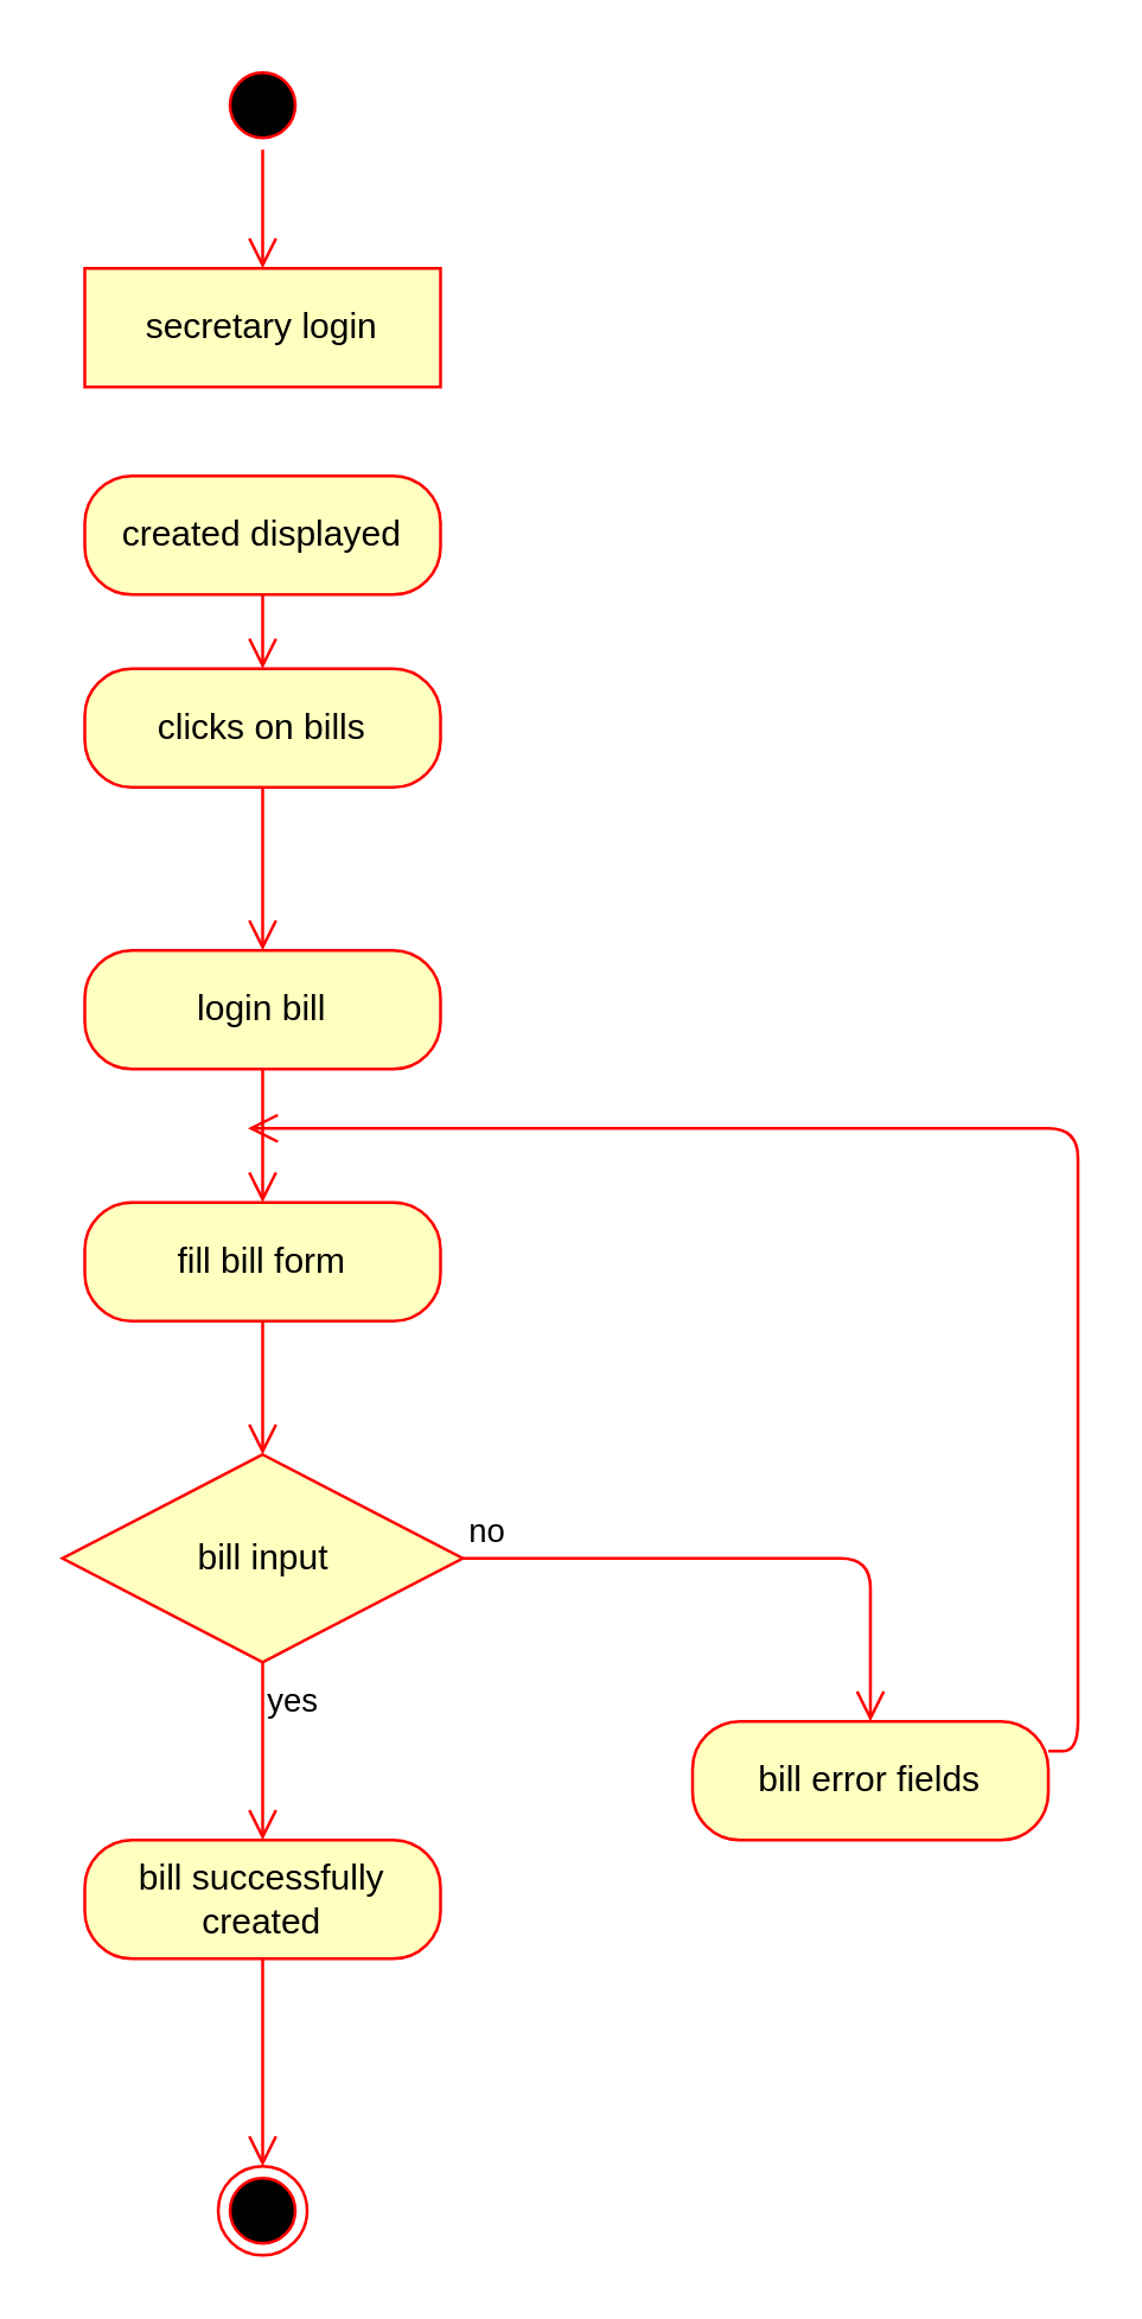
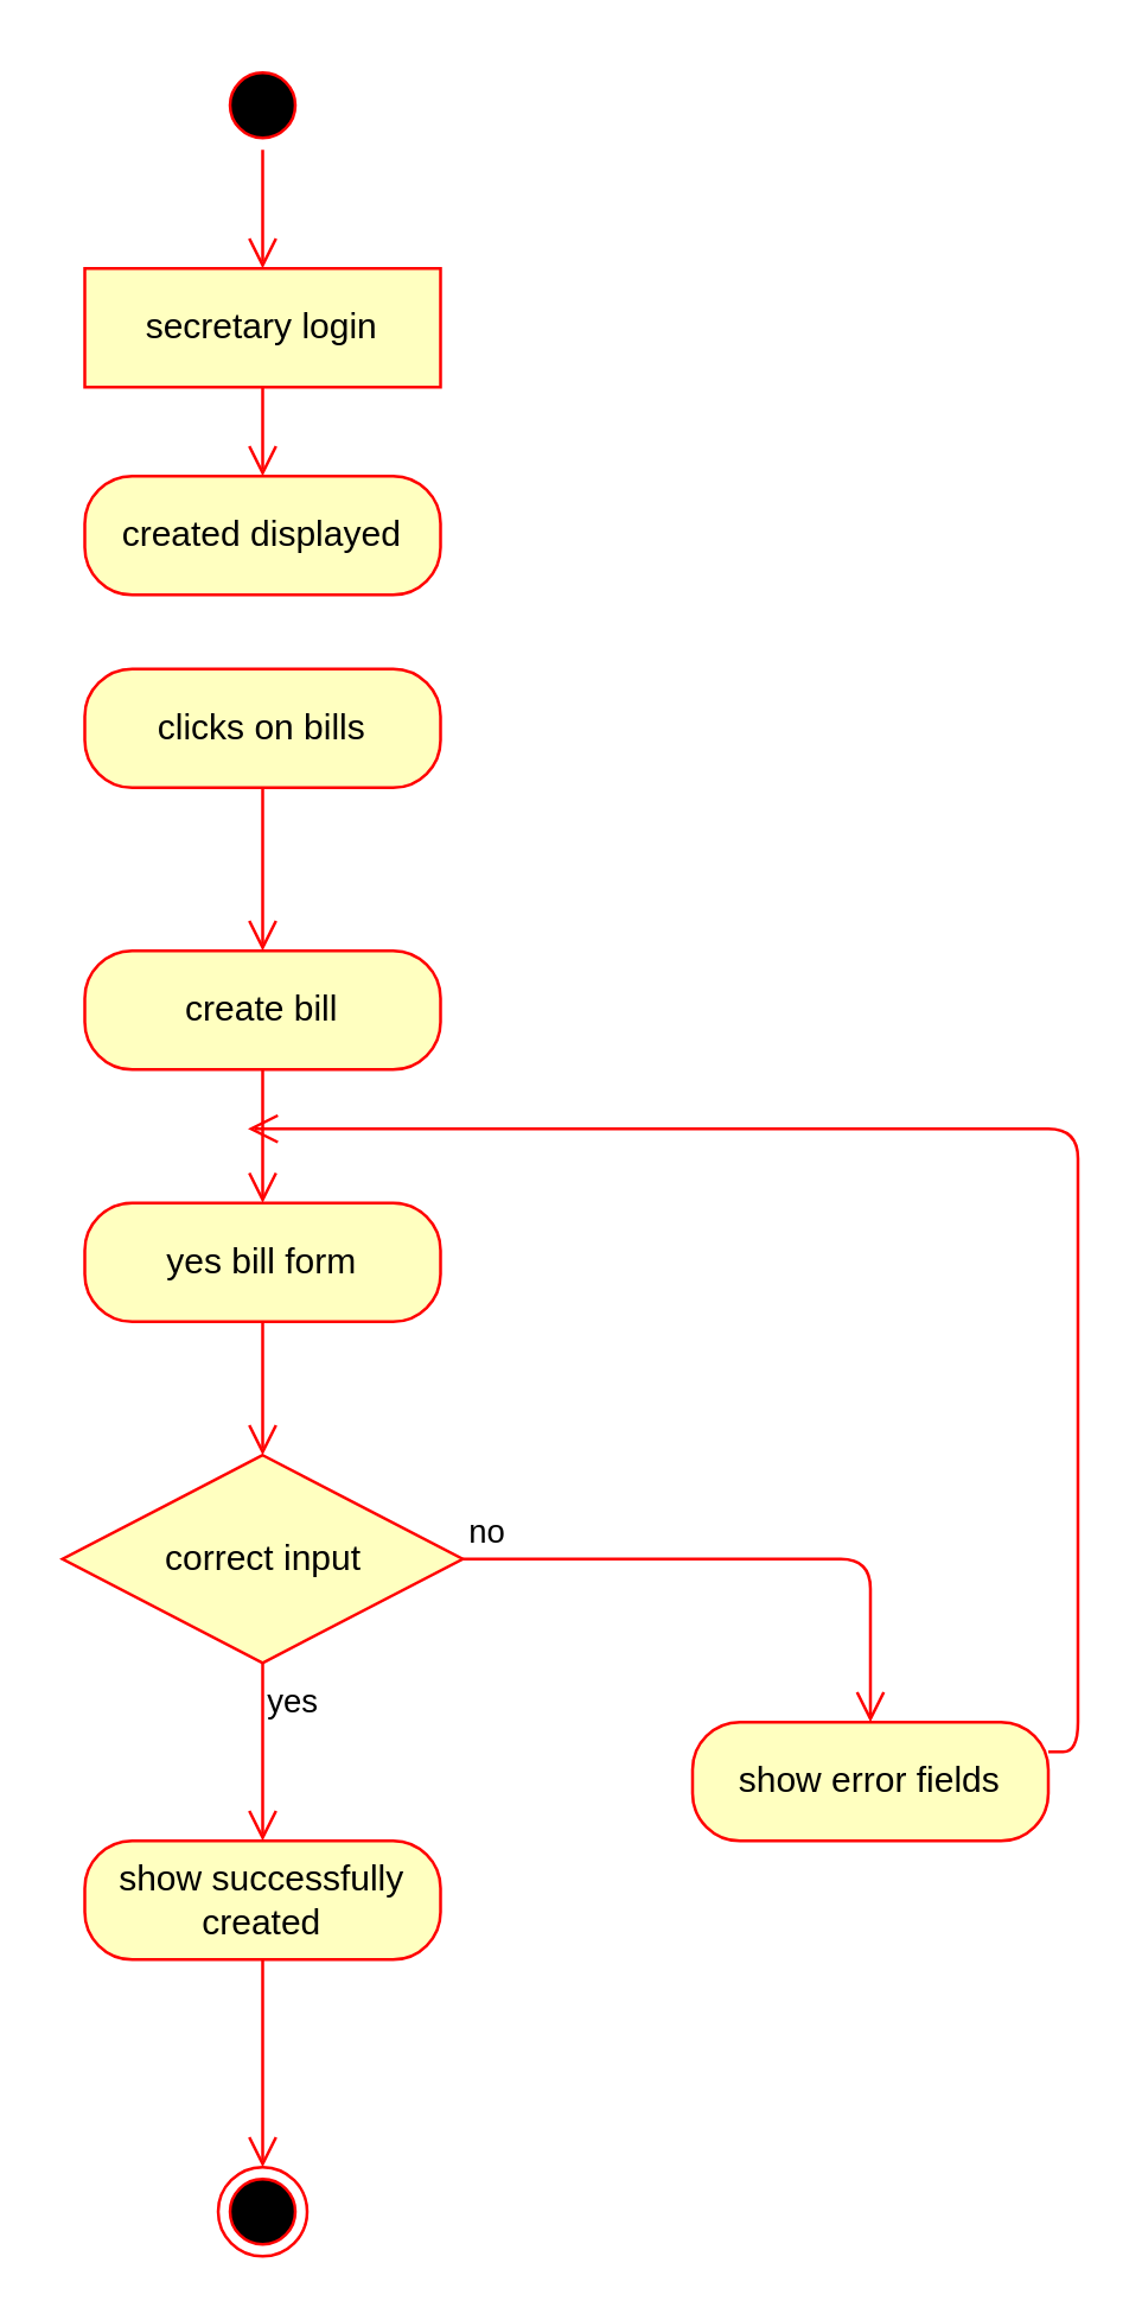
  <mxCell id="0" />
  <mxCell id="1" parent="0" />
  <mxCell id="2" value="" style="ellipse;html=1;shape=startState;fillColor=#000000;strokeColor=#ff0000;" parent="1" vertex="1"><mxGeometry x="73" y="20" width="30" height="30" as="geometry" /></mxCell>
  <mxCell id="3" value="" style="edgeStyle=orthogonalEdgeStyle;html=1;verticalAlign=bottom;endArrow=open;endSize=8;strokeColor=#ff0000;entryX=0.5;entryY=0;entryDx=0;entryDy=0;" parent="1" source="2" target="4" edge="1"><mxGeometry relative="1" as="geometry"><mxPoint x="88" y="110" as="targetPoint" /></mxGeometry></mxCell>
  <mxCell id="4" value="secretary login" style="whiteSpace=wrap;html=1;arcSize=40;fontColor=#000000;fillColor=#ffffc0;strokeColor=#ff0000;rounded=0;" parent="1" vertex="1"><mxGeometry x="28" y="90" width="120" height="40" as="geometry" /></mxCell>
+ <mxCell id="5" value="" style="edgeStyle=orthogonalEdgeStyle;html=1;verticalAlign=bottom;endArrow=open;endSize=8;strokeColor=#ff0000;entryX=0.5;entryY=0;entryDx=0;entryDy=0;" parent="1" source="4" target="6" edge="1"><mxGeometry relative="1" as="geometry"><mxPoint x="88" y="190" as="targetPoint" /></mxGeometry></mxCell>
  <mxCell id="6" value="created displayed" style="rounded=1;whiteSpace=wrap;html=1;arcSize=40;fontColor=#000000;fillColor=#ffffc0;strokeColor=#ff0000;" parent="1" vertex="1"><mxGeometry x="28" y="160" width="120" height="40" as="geometry" /></mxCell>
- <mxCell id="7" value="" style="edgeStyle=orthogonalEdgeStyle;html=1;verticalAlign=bottom;endArrow=open;endSize=8;strokeColor=#ff0000;entryX=0.5;entryY=0;entryDx=0;entryDy=0;" parent="1" source="6" target="8" edge="1"><mxGeometry relative="1" as="geometry"><mxPoint x="93" y="300" as="targetPoint" /></mxGeometry></mxCell>
  <mxCell id="8" value="clicks on bills" style="rounded=1;whiteSpace=wrap;html=1;arcSize=40;fontColor=#000000;fillColor=#ffffc0;strokeColor=#ff0000;" parent="1" vertex="1"><mxGeometry x="28" y="225" width="120" height="40" as="geometry" /></mxCell>
  <mxCell id="9" value="" style="edgeStyle=orthogonalEdgeStyle;html=1;verticalAlign=bottom;endArrow=open;endSize=8;strokeColor=#ff0000;entryX=0.5;entryY=0;entryDx=0;entryDy=0;" parent="1" source="8" target="10" edge="1"><mxGeometry relative="1" as="geometry"><mxPoint x="88" y="370" as="targetPoint" /></mxGeometry></mxCell>
- <mxCell id="10" value="login bill" style="rounded=1;whiteSpace=wrap;html=1;arcSize=40;fontColor=#000000;fillColor=#ffffc0;strokeColor=#ff0000;" parent="1" vertex="1"><mxGeometry x="28" y="320" width="120" height="40" as="geometry" /></mxCell>
+ <mxCell id="10" value="create bill" style="rounded=1;whiteSpace=wrap;html=1;arcSize=40;fontColor=#000000;fillColor=#ffffc0;strokeColor=#ff0000;" parent="1" vertex="1"><mxGeometry x="28" y="320" width="120" height="40" as="geometry" /></mxCell>
  <mxCell id="11" value="" style="edgeStyle=orthogonalEdgeStyle;html=1;verticalAlign=bottom;endArrow=open;endSize=8;strokeColor=#ff0000;entryX=0.5;entryY=0;entryDx=0;entryDy=0;" parent="1" source="10" target="12" edge="1"><mxGeometry relative="1" as="geometry"><mxPoint x="88" y="475" as="targetPoint" /></mxGeometry></mxCell>
- <mxCell id="12" value="fill bill form" style="rounded=1;whiteSpace=wrap;html=1;arcSize=40;fontColor=#000000;fillColor=#ffffc0;strokeColor=#ff0000;" parent="1" vertex="1"><mxGeometry x="28" y="405" width="120" height="40" as="geometry" /></mxCell>
+ <mxCell id="12" value="yes bill form" style="rounded=1;whiteSpace=wrap;html=1;arcSize=40;fontColor=#000000;fillColor=#ffffc0;strokeColor=#ff0000;" parent="1" vertex="1"><mxGeometry x="28" y="405" width="120" height="40" as="geometry" /></mxCell>
  <mxCell id="13" value="" style="edgeStyle=orthogonalEdgeStyle;html=1;verticalAlign=bottom;endArrow=open;endSize=8;strokeColor=#ff0000;entryX=0.5;entryY=0;entryDx=0;entryDy=0;" parent="1" source="12" target="14" edge="1"><mxGeometry relative="1" as="geometry"><mxPoint x="88" y="580" as="targetPoint" /></mxGeometry></mxCell>
- <mxCell id="14" value="bill input" style="rhombus;whiteSpace=wrap;html=1;fillColor=#ffffc0;strokeColor=#ff0000;" parent="1" vertex="1"><mxGeometry x="20.5" y="490" width="135" height="70" as="geometry" /></mxCell>
+ <mxCell id="14" value="correct input" style="rhombus;whiteSpace=wrap;html=1;fillColor=#ffffc0;strokeColor=#ff0000;" parent="1" vertex="1"><mxGeometry x="20.5" y="490" width="135" height="70" as="geometry" /></mxCell>
  <mxCell id="15" value="no" style="edgeStyle=orthogonalEdgeStyle;html=1;align=left;verticalAlign=bottom;endArrow=open;endSize=8;strokeColor=#ff0000;" parent="1" source="14" target="17" edge="1"><mxGeometry x="-1" relative="1" as="geometry"><mxPoint x="273" y="615" as="targetPoint" /></mxGeometry></mxCell>
  <mxCell id="16" value="yes" style="edgeStyle=orthogonalEdgeStyle;html=1;align=left;verticalAlign=top;endArrow=open;endSize=8;strokeColor=#ff0000;" parent="1" source="14" target="18" edge="1"><mxGeometry x="-1" relative="1" as="geometry"><mxPoint x="3" y="770" as="targetPoint" /></mxGeometry></mxCell>
- <mxCell id="17" value="bill error fields" style="rounded=1;whiteSpace=wrap;html=1;arcSize=40;fontColor=#000000;fillColor=#ffffc0;strokeColor=#ff0000;" parent="1" vertex="1"><mxGeometry x="233" y="580" width="120" height="40" as="geometry" /></mxCell>
- <mxCell id="18" value="bill successfully created" style="rounded=1;whiteSpace=wrap;html=1;arcSize=40;fontColor=#000000;fillColor=#ffffc0;strokeColor=#ff0000;" parent="1" vertex="1"><mxGeometry x="28" y="620" width="120" height="40" as="geometry" /></mxCell>
+ <mxCell id="17" value="show error fields" style="rounded=1;whiteSpace=wrap;html=1;arcSize=40;fontColor=#000000;fillColor=#ffffc0;strokeColor=#ff0000;" parent="1" vertex="1"><mxGeometry x="233" y="580" width="120" height="40" as="geometry" /></mxCell>
+ <mxCell id="18" value="show successfully created" style="rounded=1;whiteSpace=wrap;html=1;arcSize=40;fontColor=#000000;fillColor=#ffffc0;strokeColor=#ff0000;" parent="1" vertex="1"><mxGeometry x="28" y="620" width="120" height="40" as="geometry" /></mxCell>
  <mxCell id="19" value="" style="edgeStyle=orthogonalEdgeStyle;html=1;verticalAlign=bottom;endArrow=open;endSize=8;strokeColor=#ff0000;" parent="1" source="18" target="20" edge="1"><mxGeometry relative="1" as="geometry"><mxPoint x="88" y="710" as="targetPoint" /></mxGeometry></mxCell>
  <mxCell id="20" value="" style="ellipse;html=1;shape=endState;fillColor=#000000;strokeColor=#ff0000;" parent="1" vertex="1"><mxGeometry x="73" y="730" width="30" height="30" as="geometry" /></mxCell>
  <mxCell id="21" value="" style="edgeStyle=orthogonalEdgeStyle;html=1;verticalAlign=bottom;endArrow=open;endSize=8;strokeColor=#ff0000;exitX=1;exitY=0.25;exitDx=0;exitDy=0;" parent="1" source="17" edge="1"><mxGeometry relative="1" as="geometry"><mxPoint x="83" y="380" as="targetPoint" /><mxPoint x="393" y="480" as="sourcePoint" /><Array as="points"><mxPoint x="363" y="590" /><mxPoint x="363" y="380" /></Array></mxGeometry></mxCell>
